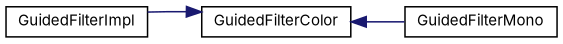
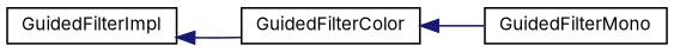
  digraph {
    fontname=Inter
    rankdir=LR
    node [color=black fillcolor=white fontname=Inter fontsize=10 shape=record style=filled]
    edge [color=midnightblue dir=back fontname=Inter fontsize=10 labelfontname=Helvetica labelfontsize=10 style=solid]
    n1 [height=0.2 label=GuidedFilterImpl width=0.4]
    n2 [height=0.2 label=GuidedFilterColor width=0.4]
    n3 [height=0.2 label=GuidedFilterMono width=0.4]
-   n2 -> n1
+   n1 -> n2
    n2 -> n3
  }
